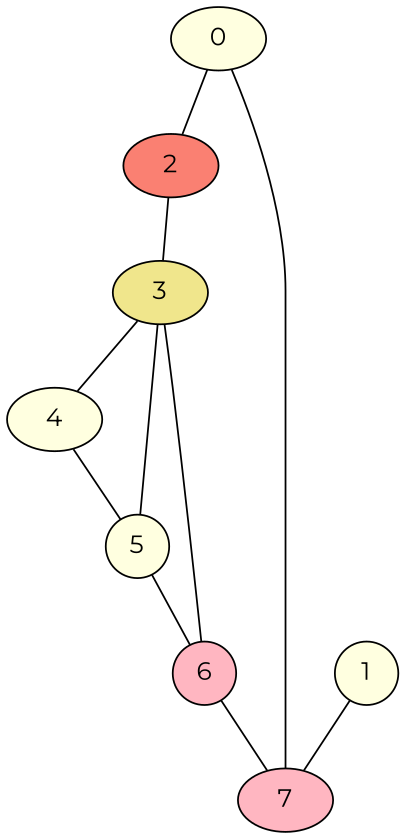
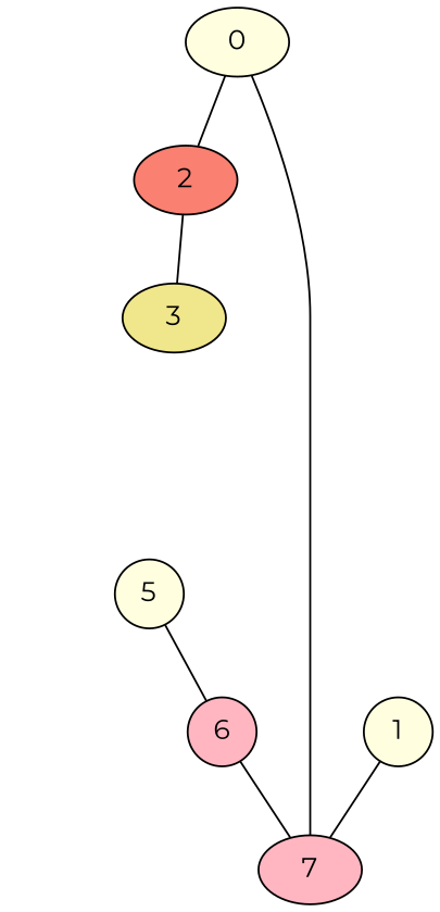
  graph {
    fontname=Montserrat
    node [fillcolor=lightyellow fontname=Montserrat shape=ellipse style=filled]
    edge [fontname=Montserrat]
    2 [fillcolor=salmon]
    0
    7 [fillcolor=lightpink]
    1 [shape=circle]
    3 [fillcolor=khaki]
-   4
    5 [shape=circle]
    6 [fillcolor=lightpink shape=circle]
    2 -- 3
    0 -- 2
    0 -- 7
    1 -- 7
-   3 -- 4
-   3 -- 5
-   3 -- 6
-   4 -- 5
    5 -- 6
    6 -- 7
  }
